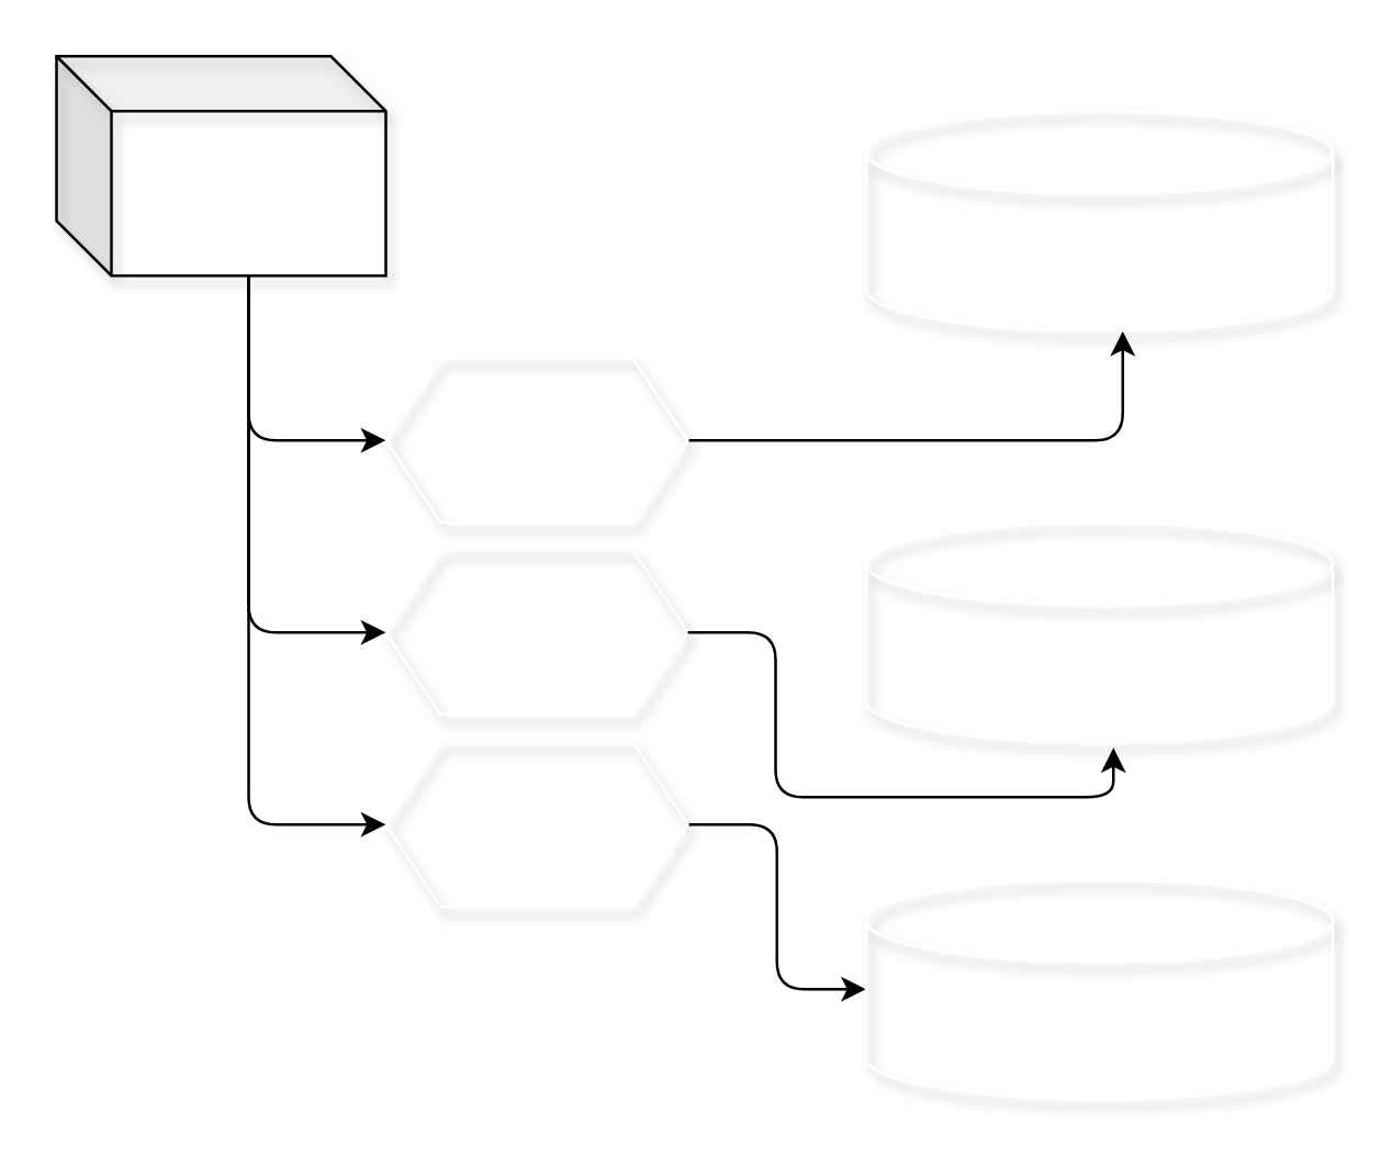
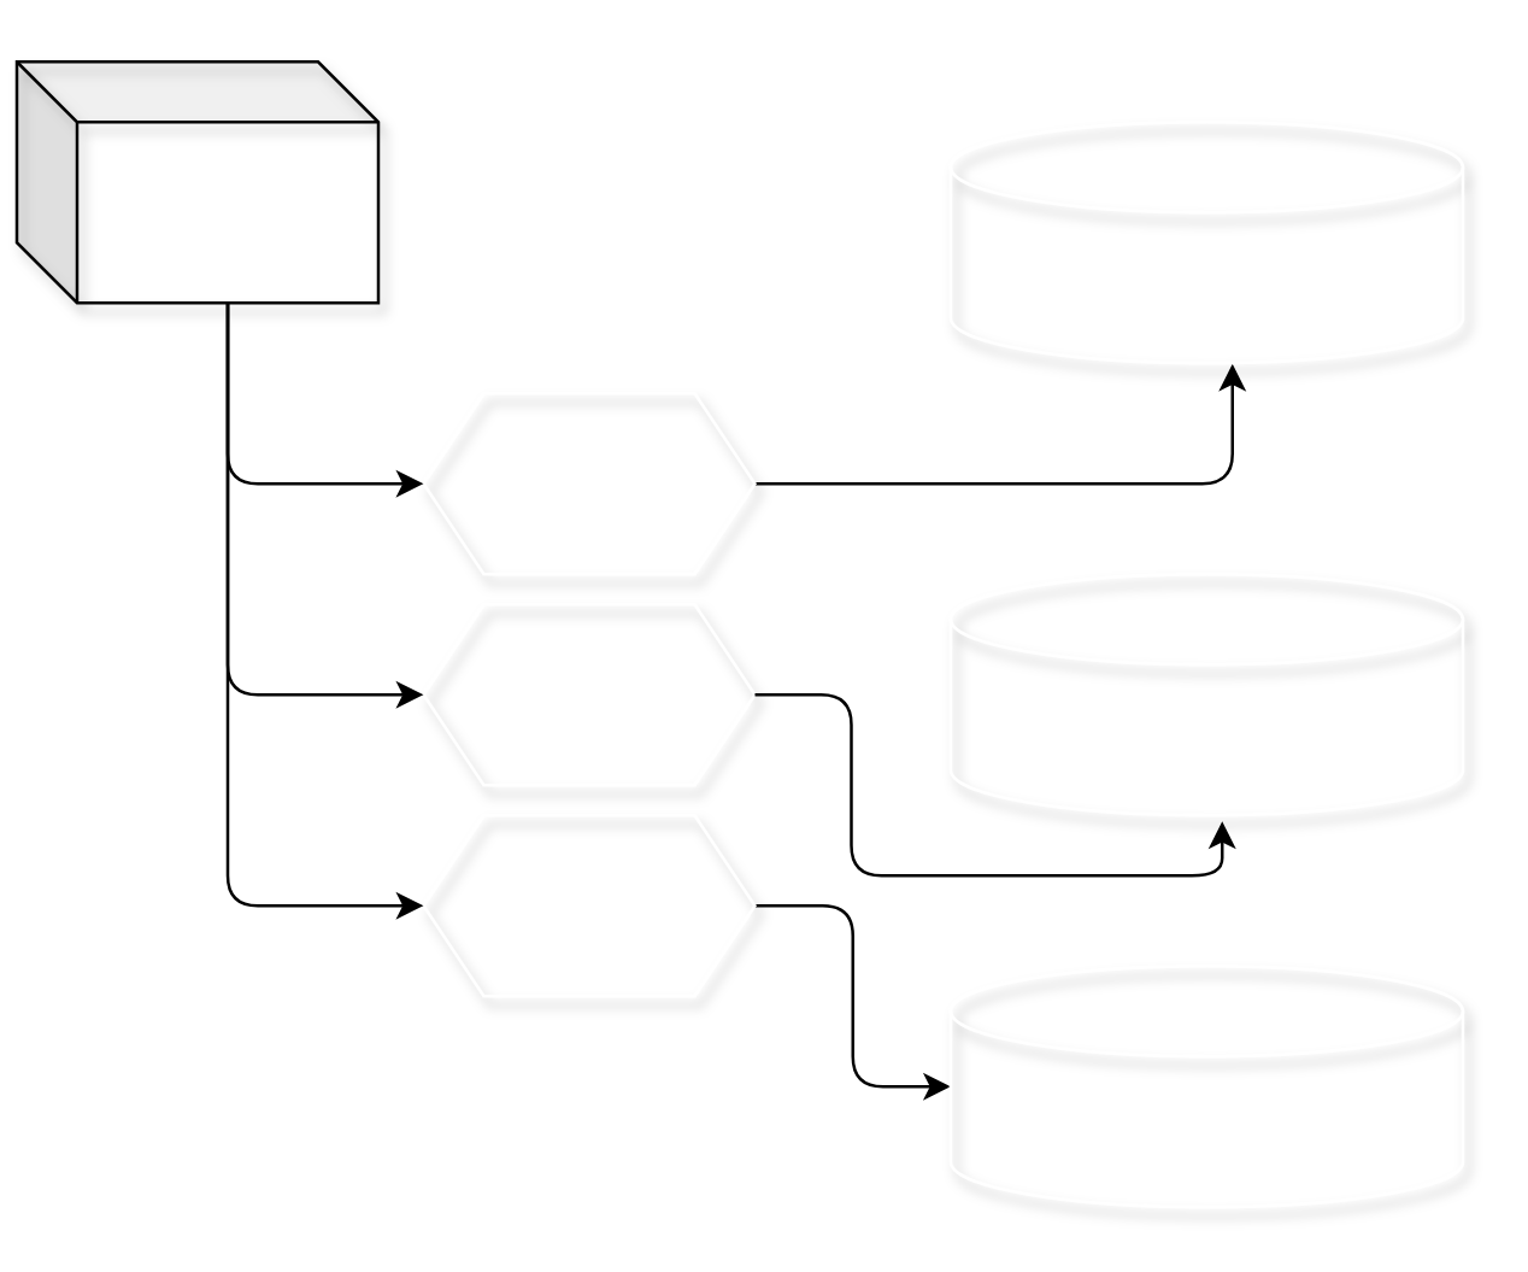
  <mxCell id="0" />
  <mxCell id="1" parent="0" />
- <mxCell id="2" value="База" style="shape=cube;whiteSpace=wrap;html=1;boundedLbl=1;backgroundOutline=1;darkOpacity=0.05;darkOpacity2=0.1;shadow=1;labelBackgroundColor=none;fontColor=#FFFFFF;fillColor=none;" vertex="1" parent="1"><mxGeometry x="20" y="20" width="120" height="80" as="geometry" /></mxCell>
+ <mxCell id="2" value="База" style="shape=cube;whiteSpace=wrap;html=1;boundedLbl=1;backgroundOutline=1;darkOpacity=0.05;darkOpacity2=0.1;shadow=1;labelBackgroundColor=none;fontColor=#FFFFFF;fillColor=none;" vertex="1" parent="1"><mxGeometry x="5" y="20" width="120" height="80" as="geometry" /></mxCell>
  <mxCell id="3" value="" style="html=1;verticalLabelPosition=bottom;align=center;labelBackgroundColor=#ffffff;verticalAlign=top;strokeWidth=2;strokeColor=#FFFFFF;shadow=0;dashed=0;shape=mxgraph.ios7.icons.user;fontColor=#FFFFFF;fillColor=none;" vertex="1" parent="1"><mxGeometry x="155" y="50" width="30" height="30" as="geometry" /></mxCell>
  <mxCell id="4" value="" style="edgeStyle=orthogonalEdgeStyle;html=1;fontColor=#FFFFFF;entryX=0.55;entryY=1.002;entryDx=0;entryDy=0;entryPerimeter=0;" edge="1" parent="1" source="5" target="12"><mxGeometry relative="1" as="geometry" /></mxCell>
  <mxCell id="5" value="" style="shape=hexagon;perimeter=hexagonPerimeter2;whiteSpace=wrap;html=1;fixedSize=1;shadow=1;labelBackgroundColor=none;fontColor=#FFFFFF;strokeColor=#FFFFFF;fillColor=none;" vertex="1" parent="1"><mxGeometry x="140" y="130" width="110" height="60" as="geometry" /></mxCell>
  <mxCell id="6" value="" style="shape=hexagon;perimeter=hexagonPerimeter2;whiteSpace=wrap;html=1;fixedSize=1;shadow=1;labelBackgroundColor=none;fontColor=#FFFFFF;strokeColor=#FFFFFF;fillColor=none;" vertex="1" parent="1"><mxGeometry x="140" y="200" width="110" height="60" as="geometry" /></mxCell>
  <mxCell id="7" value="" style="edgeStyle=orthogonalEdgeStyle;html=1;fontColor=#FFFFFF;" edge="1" parent="1" source="8" target="14"><mxGeometry relative="1" as="geometry" /></mxCell>
  <mxCell id="8" value="" style="shape=hexagon;perimeter=hexagonPerimeter2;whiteSpace=wrap;html=1;fixedSize=1;shadow=1;labelBackgroundColor=none;fontColor=#FFFFFF;strokeColor=#FFFFFF;fillColor=none;" vertex="1" parent="1"><mxGeometry x="140" y="270" width="110" height="60" as="geometry" /></mxCell>
  <mxCell id="9" value="" style="endArrow=classic;html=1;fontColor=#FFFFFF;exitX=0;exitY=0;exitDx=70;exitDy=80;exitPerimeter=0;entryX=0;entryY=0.5;entryDx=0;entryDy=0;edgeStyle=orthogonalEdgeStyle;" edge="1" parent="1" source="2" target="5"><mxGeometry width="50" height="50" relative="1" as="geometry"><mxPoint x="115" y="150" as="sourcePoint" /><mxPoint x="165" y="100" as="targetPoint" /></mxGeometry></mxCell>
  <mxCell id="10" value="" style="endArrow=classic;html=1;fontColor=#FFFFFF;exitX=0;exitY=0;exitDx=70;exitDy=80;exitPerimeter=0;entryX=0;entryY=0.5;entryDx=0;entryDy=0;edgeStyle=orthogonalEdgeStyle;" edge="1" parent="1" source="2" target="6"><mxGeometry width="50" height="50" relative="1" as="geometry"><mxPoint x="100" y="110" as="sourcePoint" /><mxPoint x="150" y="170" as="targetPoint" /></mxGeometry></mxCell>
  <mxCell id="11" value="" style="endArrow=classic;html=1;fontColor=#FFFFFF;exitX=0;exitY=0;exitDx=70;exitDy=80;exitPerimeter=0;entryX=0;entryY=0.5;entryDx=0;entryDy=0;edgeStyle=orthogonalEdgeStyle;" edge="1" parent="1" source="2" target="8"><mxGeometry width="50" height="50" relative="1" as="geometry"><mxPoint x="100" y="110" as="sourcePoint" /><mxPoint x="150" y="240" as="targetPoint" /></mxGeometry></mxCell>
  <mxCell id="12" value="ылвиываиыорва" style="shape=cylinder3;whiteSpace=wrap;html=1;boundedLbl=1;backgroundOutline=1;size=15;shadow=1;labelBackgroundColor=none;fontColor=#FFFFFF;strokeColor=#FFFFFF;fillColor=none;" vertex="1" parent="1"><mxGeometry x="315" y="40" width="170" height="80" as="geometry" /></mxCell>
  <mxCell id="13" value="ылвиываиыорва" style="shape=cylinder3;whiteSpace=wrap;html=1;boundedLbl=1;backgroundOutline=1;size=15;shadow=1;labelBackgroundColor=none;fontColor=#FFFFFF;strokeColor=#FFFFFF;fillColor=none;" vertex="1" parent="1"><mxGeometry x="315" y="190" width="170" height="80" as="geometry" /></mxCell>
  <mxCell id="14" value="ылвиываиыорва" style="shape=cylinder3;whiteSpace=wrap;html=1;boundedLbl=1;backgroundOutline=1;size=15;shadow=1;labelBackgroundColor=none;fontColor=#FFFFFF;strokeColor=#FFFFFF;fillColor=none;" vertex="1" parent="1"><mxGeometry x="315" y="320" width="170" height="80" as="geometry" /></mxCell>
  <mxCell id="15" value="" style="edgeStyle=orthogonalEdgeStyle;html=1;fontColor=#FFFFFF;entryX=0.53;entryY=1.025;entryDx=0;entryDy=0;entryPerimeter=0;exitX=1;exitY=0.5;exitDx=0;exitDy=0;" edge="1" parent="1" source="6" target="13"><mxGeometry relative="1" as="geometry"><mxPoint x="259.98" y="170.03" as="sourcePoint" /><mxPoint x="418.5" y="130.16" as="targetPoint" /><Array as="points"><mxPoint x="282" y="230" /><mxPoint x="282" y="290" /><mxPoint x="405" y="290" /></Array></mxGeometry></mxCell>
